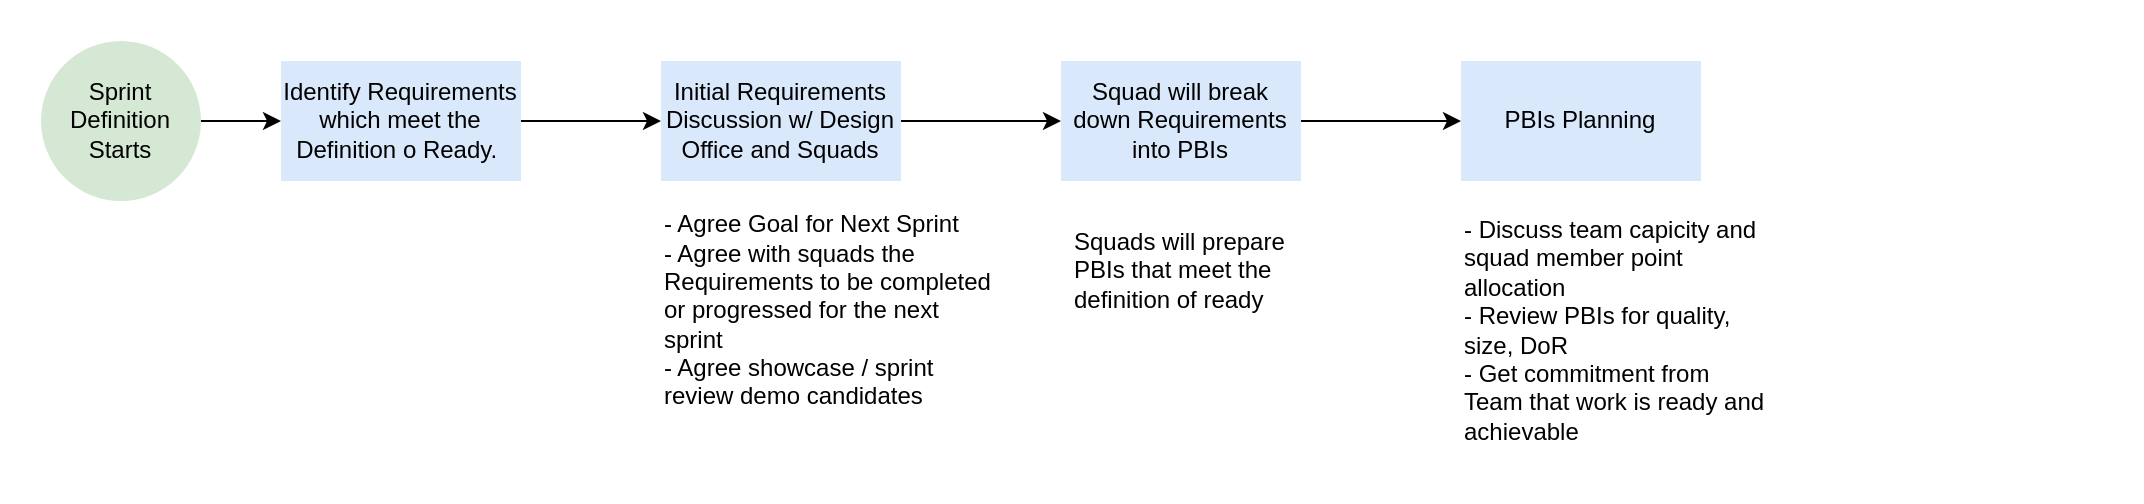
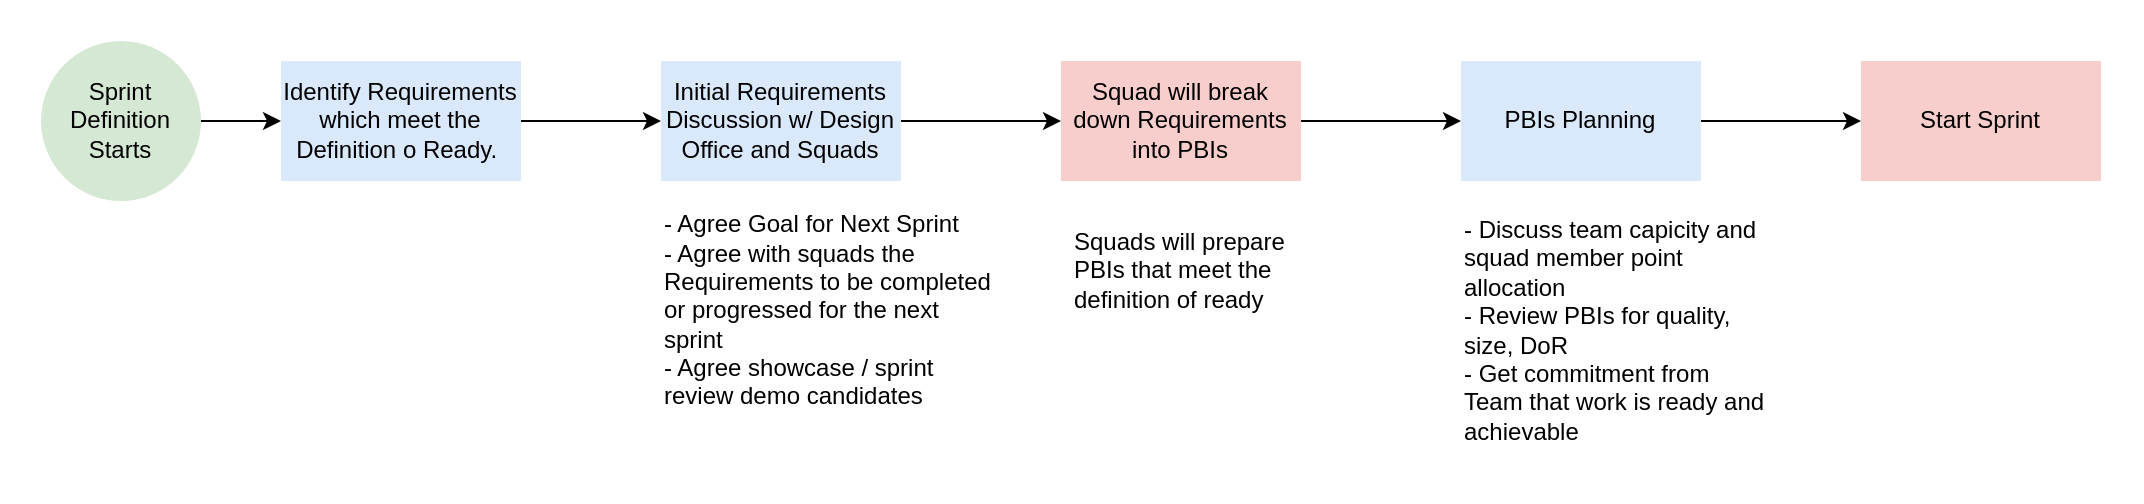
  <mxCell id="0" />
  <mxCell id="1" parent="0" />
  <mxCell id="2" value="" style="edgeStyle=orthogonalEdgeStyle;rounded=0;orthogonalLoop=1;jettySize=auto;html=1;" edge="1" parent="1" source="3" target="13"><mxGeometry relative="1" as="geometry" /></mxCell>
  <mxCell id="3" value="Sprint Definition Starts" style="ellipse;whiteSpace=wrap;html=1;aspect=fixed;fillColor=#d5e8d4;strokeColor=none;" vertex="1" parent="1"><mxGeometry x="20" y="20" width="80" height="80" as="geometry" /></mxCell>
  <mxCell id="4" value="" style="edgeStyle=orthogonalEdgeStyle;rounded=0;orthogonalLoop=1;jettySize=auto;html=1;" edge="1" parent="1" source="5" target="7"><mxGeometry relative="1" as="geometry" /></mxCell>
  <mxCell id="5" value="Initial Requirements Discussion w/ Design Office and Squads" style="rounded=0;whiteSpace=wrap;html=1;fillColor=#dae8fc;strokeColor=none;" vertex="1" parent="1"><mxGeometry x="330" y="30" width="120" height="60" as="geometry" /></mxCell>
  <mxCell id="6" value="" style="edgeStyle=orthogonalEdgeStyle;rounded=0;orthogonalLoop=1;jettySize=auto;html=1;" edge="1" parent="1" source="7" target="10"><mxGeometry relative="1" as="geometry" /></mxCell>
- <mxCell id="7" value="Squad will break down Requirements into PBIs" style="rounded=0;whiteSpace=wrap;html=1;fillColor=#dae8fc;strokeColor=none;" vertex="1" parent="1"><mxGeometry x="530" y="30" width="120" height="60" as="geometry" /></mxCell>
+ <mxCell id="7" value="Squad will break down Requirements into PBIs" style="rounded=0;whiteSpace=wrap;html=1;fillColor=#f8cecc;strokeColor=none;" vertex="1" parent="1"><mxGeometry x="530" y="30" width="120" height="60" as="geometry" /></mxCell>
  <mxCell id="8" value="- Agree Goal for Next Sprint&lt;br&gt;- Agree with squads the Requirements to be completed or progressed for the next sprint&lt;br&gt;- Agree showcase / sprint review demo candidates" style="text;html=1;strokeColor=none;fillColor=none;align=left;verticalAlign=middle;whiteSpace=wrap;rounded=0;" vertex="1" parent="1"><mxGeometry x="330" y="100" width="170" height="110" as="geometry" /></mxCell>
+ <mxCell id="9" value="" style="edgeStyle=orthogonalEdgeStyle;rounded=0;orthogonalLoop=1;jettySize=auto;html=1;" edge="1" parent="1" source="10" target="14"><mxGeometry relative="1" as="geometry" /></mxCell>
  <mxCell id="10" value="PBIs Planning" style="rounded=0;whiteSpace=wrap;html=1;fillColor=#dae8fc;strokeColor=none;" vertex="1" parent="1"><mxGeometry x="730" y="30" width="120" height="60" as="geometry" /></mxCell>
  <mxCell id="11" value="- Discuss team capicity and squad member point allocation&lt;br&gt;- Review PBIs for quality, size, DoR&lt;br&gt;- Get commitment from Team that work is ready and achievable" style="text;html=1;strokeColor=none;fillColor=none;align=left;verticalAlign=middle;whiteSpace=wrap;rounded=0;" vertex="1" parent="1"><mxGeometry x="730" y="100" width="155" height="130" as="geometry" /></mxCell>
  <mxCell id="12" value="" style="edgeStyle=orthogonalEdgeStyle;rounded=0;orthogonalLoop=1;jettySize=auto;html=1;" edge="1" parent="1" source="13" target="5"><mxGeometry relative="1" as="geometry" /></mxCell>
  <mxCell id="13" value="Identify Requirements which meet the Definition o Ready.&amp;nbsp;" style="rounded=0;whiteSpace=wrap;html=1;strokeColor=none;fillColor=#dae8fc;" vertex="1" parent="1"><mxGeometry x="140" y="30" width="120" height="60" as="geometry" /></mxCell>
+ <mxCell id="14" value="Start Sprint" style="rounded=0;whiteSpace=wrap;html=1;strokeColor=none;fillColor=#f8cecc;" vertex="1" parent="1"><mxGeometry x="930" y="30" width="120" height="60" as="geometry" /></mxCell>
  <mxCell id="15" value="Squads will prepare PBIs that meet the definition of ready" style="text;html=1;strokeColor=none;fillColor=none;align=left;verticalAlign=middle;whiteSpace=wrap;rounded=0;" vertex="1" parent="1"><mxGeometry x="535" y="100" width="135" height="70" as="geometry" /></mxCell>
